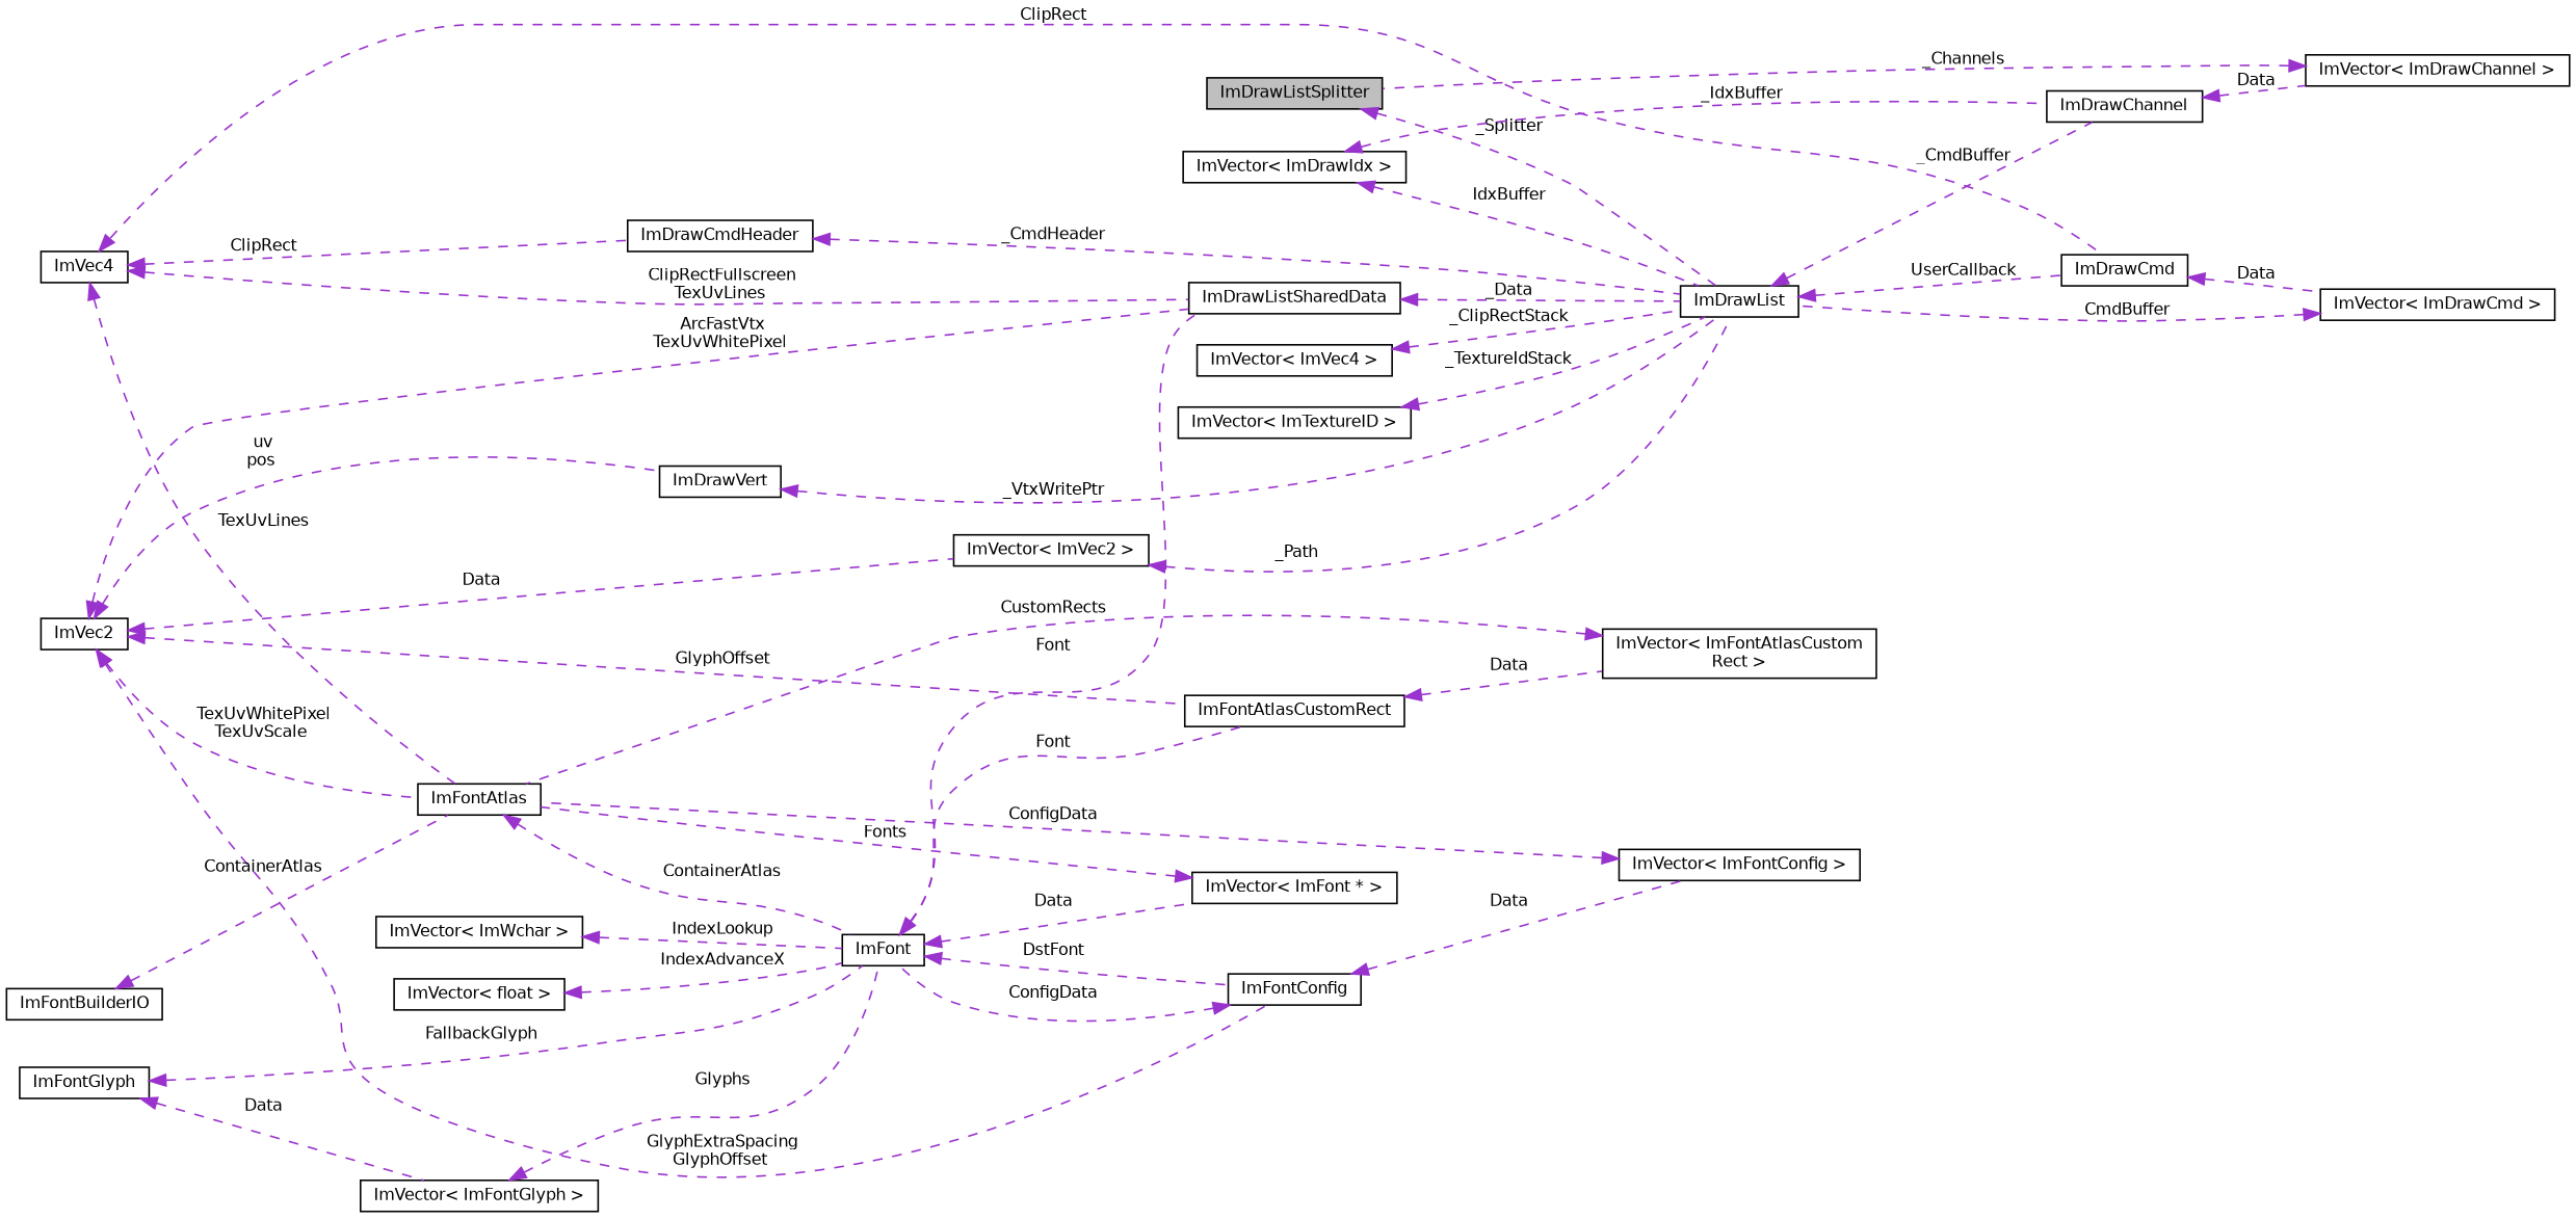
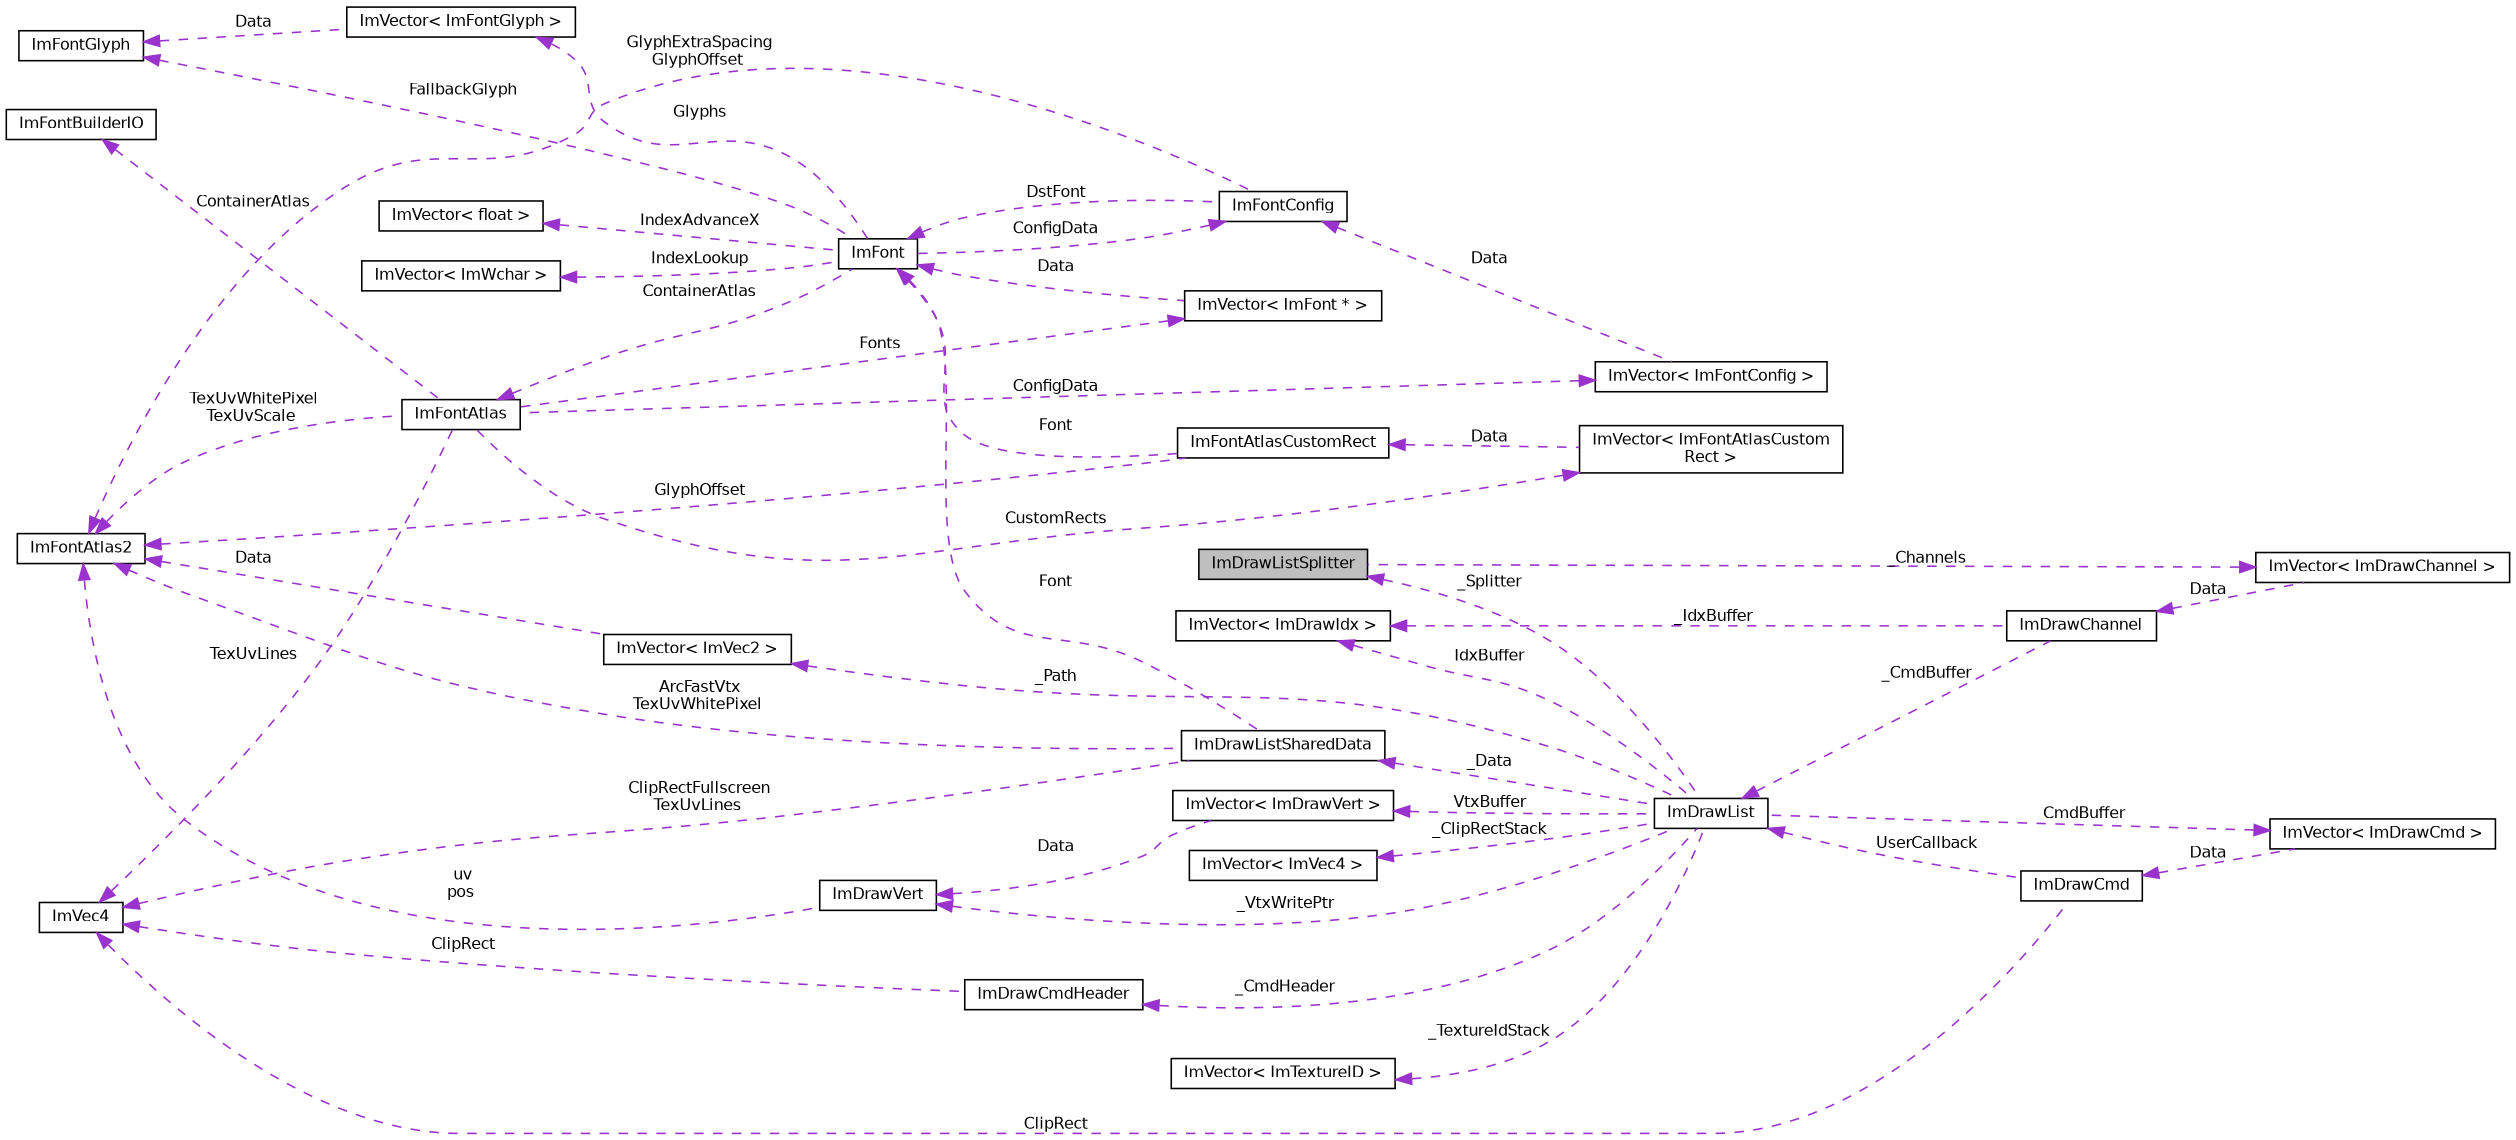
  digraph {
    rankdir=LR
    node [color=black fillcolor=white fontname=Helvetica fontsize=10 shape=record style=filled]
    edge [color=darkorchid3 dir=back fontname=Helvetica fontsize=10 labelfontname=Helvetica labelfontsize=10 style=dashed]
    n1 [fillcolor=grey75 fontcolor=black height=0.2 label=ImDrawListSplitter width=0.4]
    n2 [height=0.2 label=ImDrawList width=0.4]
    n3 [height=0.2 label=ImDrawChannel width=0.4]
    n4 [height=0.2 label=ImDrawCmd width=0.4]
    n5 [height=0.2 label="ImVector\< ImDrawChannel \>" width=0.4]
    n6 [height=0.2 label="ImVector\< ImDrawCmd \>" width=0.4]
    n7 [height=0.2 label=ImVec4 width=0.4]
    n8 [height=0.2 label=ImDrawListSharedData width=0.4]
    n9 [height=0.2 label=ImFontAtlas width=0.4]
    n10 [height=0.2 label=ImDrawCmdHeader width=0.4]
    n11 [height=0.2 label="ImVector\< ImVec4 \>" width=0.4]
    n12 [height=0.2 label=ImFont width=0.4]
+   n13 [height=0.2 label="ImVector\< ImDrawVert \>" width=0.4]
    n14 [height=0.2 label=ImDrawVert width=0.4]
-   n15 [height=0.2 label=ImVec2 width=0.4]
+   n15 [height=0.2 label=ImFontAtlas2 width=0.4]
    n16 [height=0.2 label="ImVector\< ImVec2 \>" width=0.4]
    n17 [height=0.2 label=ImFontConfig width=0.4]
    n18 [height=0.2 label=ImFontAtlasCustomRect width=0.4]
    n19 [height=0.2 label="ImVector\< ImFontConfig \>" width=0.4]
    n20 [height=0.2 label="ImVector\< ImFontAtlasCustom\lRect \>" width=0.4]
    n21 [height=0.2 label="ImVector\< ImFont * \>" width=0.4]
    n22 [height=0.2 label="ImVector\< ImFontGlyph \>" width=0.4]
    n23 [height=0.2 label=ImFontGlyph width=0.4]
    n24 [height=0.2 label=ImFontBuilderIO width=0.4]
    n25 [height=0.2 label="ImVector\< float \>" width=0.4]
    n26 [height=0.2 label="ImVector\< ImWchar \>" width=0.4]
    n27 [height=0.2 label="ImVector\< ImDrawIdx \>" width=0.4]
    n28 [height=0.2 label="ImVector\< ImTextureID \>" width=0.4]
    n1 -> n2 [label=" _Splitter"]
    n2 -> n3 [label=" _CmdBuffer"]
    n2 -> n4 [label=" UserCallback"]
    n3 -> n5 [label=" Data"]
    n4 -> n6 [label=" Data"]
    n5 -> n1 [label=" _Channels"]
    n6 -> n2 [label=" CmdBuffer"]
    n7 -> n4 [label=" ClipRect"]
    n7 -> n8 [label=" ClipRectFullscreen\nTexUvLines"]
    n7 -> n9 [label=" TexUvLines"]
    n7 -> n10 [label=" ClipRect"]
    n8 -> n2 [label=" _Data"]
    n9 -> n12 [label=" ContainerAtlas"]
    n10 -> n2 [label=" _CmdHeader"]
    n11 -> n2 [label=" _ClipRectStack"]
    n12 -> n8 [label=" Font"]
    n12 -> n17 [label=" DstFont"]
    n12 -> n18 [label=" Font"]
    n12 -> n21 [label=" Data"]
+   n13 -> n2 [label=" VtxBuffer"]
    n14 -> n2 [label=" _VtxWritePtr"]
+   n14 -> n13 [label=" Data"]
    n15 -> n8 [label=" ArcFastVtx\nTexUvWhitePixel"]
    n15 -> n9 [label=" TexUvWhitePixel\nTexUvScale"]
    n15 -> n14 [label=" uv\npos"]
    n15 -> n16 [label=" Data"]
    n15 -> n17 [label=" GlyphExtraSpacing\nGlyphOffset"]
    n15 -> n18 [label=" GlyphOffset"]
    n16 -> n2 [label=" _Path"]
    n17 -> n12 [label=" ConfigData"]
    n17 -> n19 [label=" Data"]
    n18 -> n20 [label=" Data"]
    n19 -> n9 [label=" ConfigData"]
    n20 -> n9 [label=" CustomRects"]
    n21 -> n9 [label=" Fonts"]
    n22 -> n12 [label=" Glyphs"]
    n23 -> n12 [label=" FallbackGlyph"]
    n23 -> n22 [label=" Data"]
    n24 -> n9 [label=" ContainerAtlas"]
    n25 -> n12 [label=" IndexAdvanceX"]
    n26 -> n12 [label=" IndexLookup"]
    n27 -> n2 [label=" IdxBuffer"]
    n27 -> n3 [label=" _IdxBuffer"]
    n28 -> n2 [label=" _TextureIdStack"]
  }
